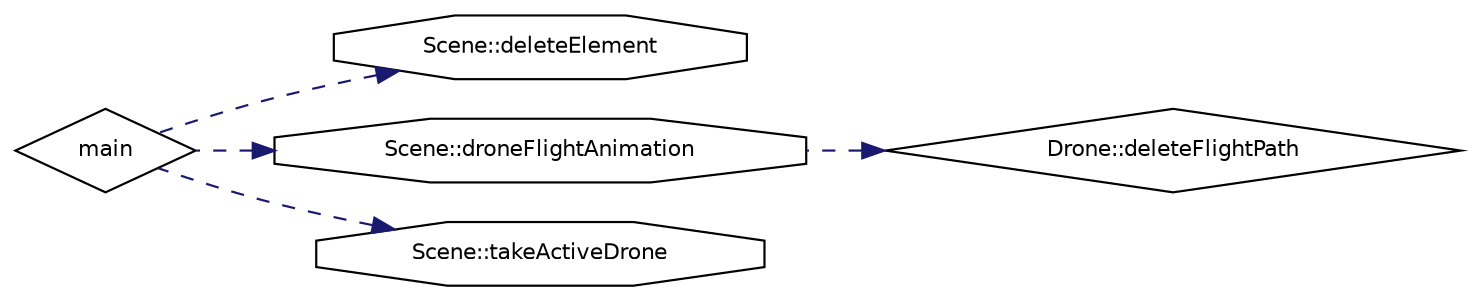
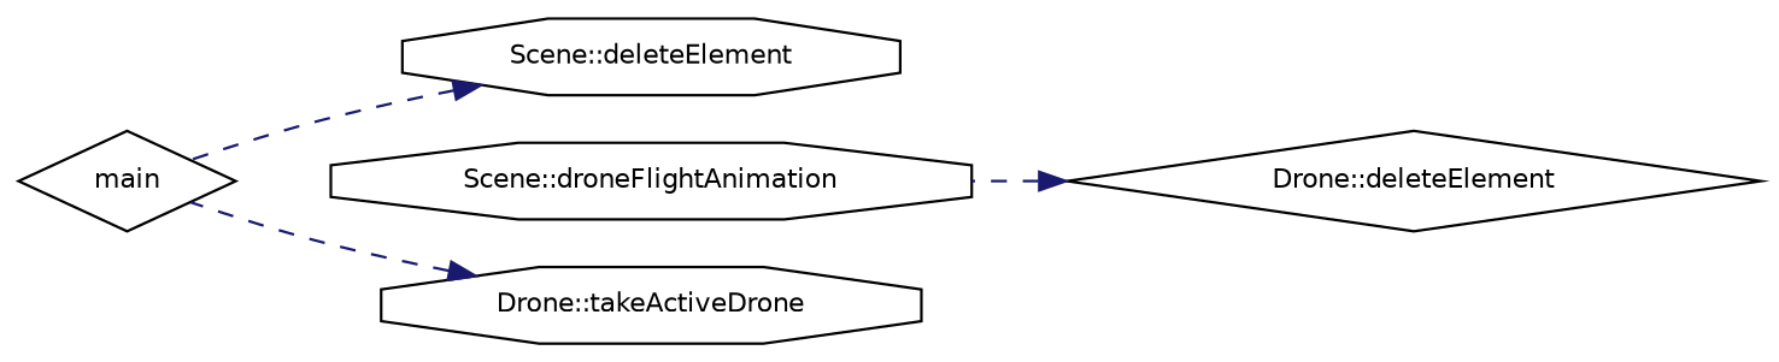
  digraph {
    rankdir=RL
    node [color=black fillcolor=white fontname=Helvetica fontsize=10 shape=octagon style=filled]
    edge [color=midnightblue dir=back fontname=Helvetica fontsize=10 labelfontname=Helvetica labelfontsize=10 style=dashed]
    n1 [height=0.2 label="Scene::deleteElement" width=0.4]
    n2 [height=0.2 label=main shape=diamond width=0.4]
-   n3 [height=0.2 label="Drone::deleteFlightPath" shape=diamond width=0.4]
+   n3 [height=0.2 label="Drone::deleteElement" shape=diamond width=0.4]
    n4 [height=0.2 label="Scene::droneFlightAnimation" width=0.4]
-   n5 [height=0.2 label="Scene::takeActiveDrone" width=0.4]
+   n5 [height=0.2 label="Drone::takeActiveDrone" width=0.4]
    n1 -> n2
    n3 -> n4
-   n4 -> n2
    n5 -> n2
  }
